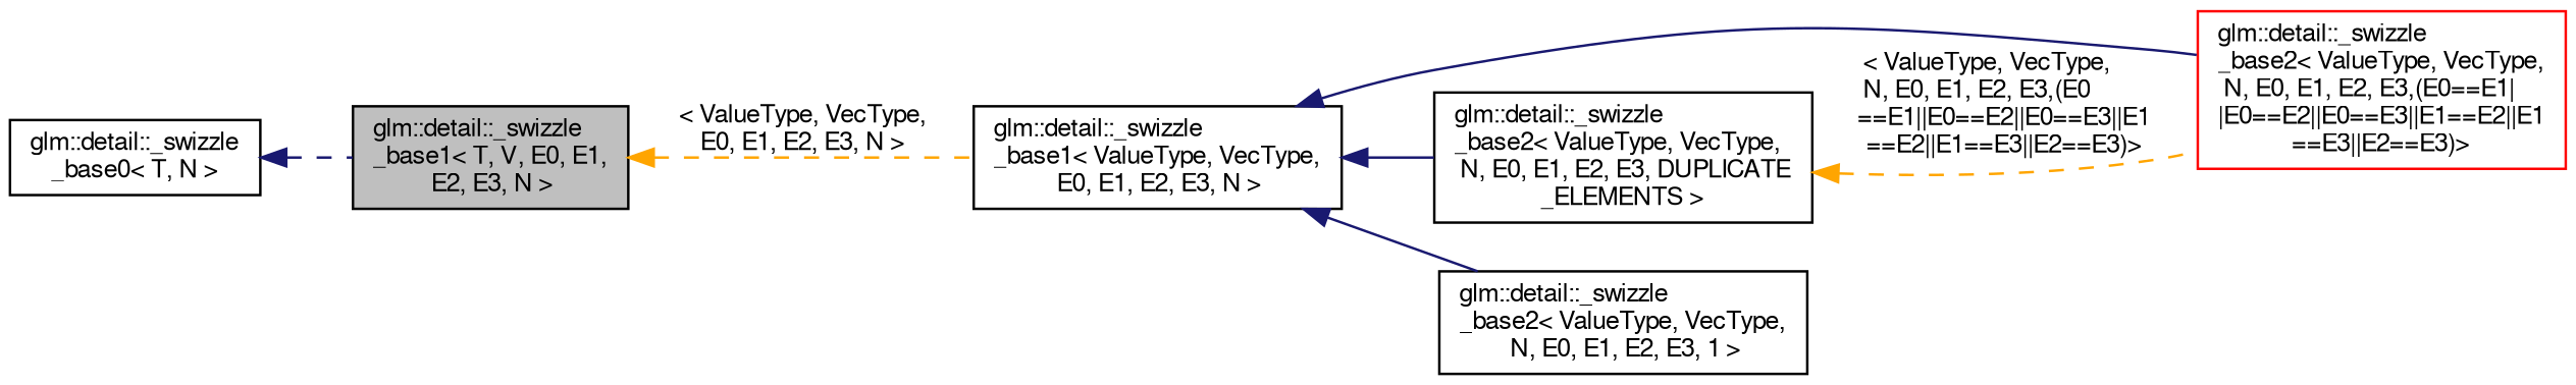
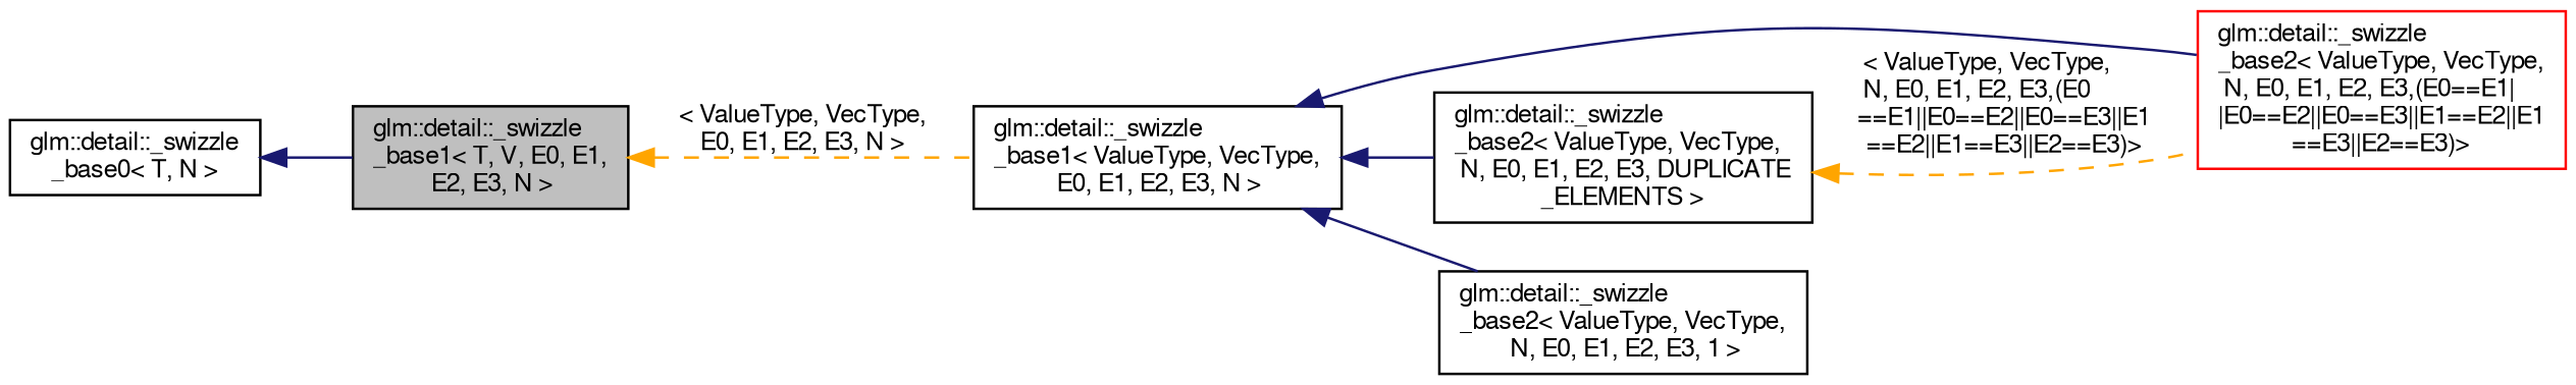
  digraph {
    rankdir=LR
    node [color=black fillcolor=white fontname=FreeSans fontsize=10 shape=record style=filled]
    edge [color=midnightblue dir=back fontname=FreeSans fontsize=10 labelfontname=FreeSans labelfontsize=10 style=solid]
    n1 [fillcolor=grey75 fontcolor=black height=0.2 label="glm::detail::_swizzle\l_base1\< T, V, E0, E1,\l E2, E3, N \>" width=0.4]
    n2 [height=0.2 label="glm::detail::_swizzle\l_base1\< ValueType, VecType,\l E0, E1, E2, E3, N \>" width=0.4]
    n3 [height=0.2 label="glm::detail::_swizzle\l_base0\< T, N \>" width=0.4]
    n4 [color=red height=0.2 label="glm::detail::_swizzle\l_base2\< ValueType, VecType,\l N, E0, E1, E2, E3,(E0==E1\|\l\|E0==E2\|\|E0==E3\|\|E1==E2\|\|E1\l==E3\|\|E2==E3)\>" width=0.4]
    n5 [height=0.2 label="glm::detail::_swizzle\l_base2\< ValueType, VecType,\l N, E0, E1, E2, E3, DUPLICATE\l_ELEMENTS \>" width=0.4]
    n6 [height=0.2 label="glm::detail::_swizzle\l_base2\< ValueType, VecType,\l N, E0, E1, E2, E3, 1 \>" width=0.4]
    n1 -> n2 [color=orange label=" \< ValueType, VecType,\l E0, E1, E2, E3, N \>" style=dashed]
    n2 -> n4
    n2 -> n5
    n2 -> n6
-   n3 -> n1 [style=dashed]
+   n3 -> n1
    n5 -> n4 [color=orange label=" \< ValueType, VecType,\l N, E0, E1, E2, E3,(E0\l==E1\|\|E0==E2\|\|E0==E3\|\|E1\l==E2\|\|E1==E3\|\|E2==E3)\>" style=dashed]
  }
